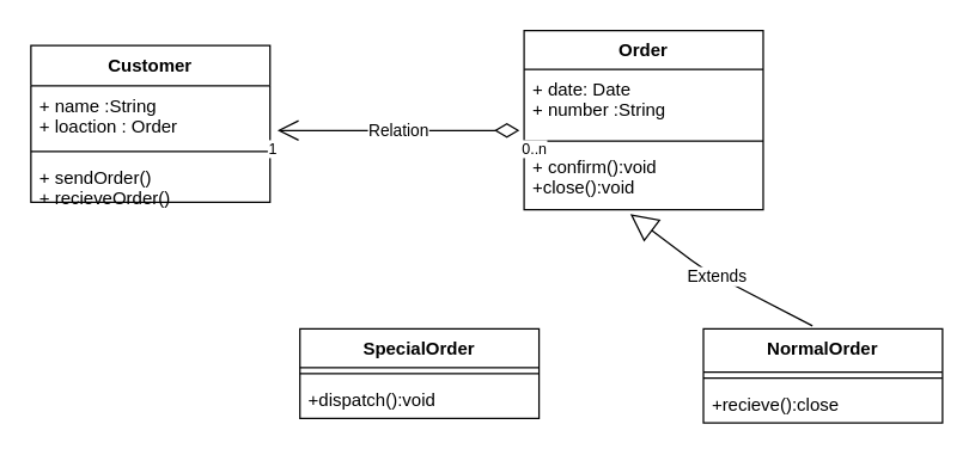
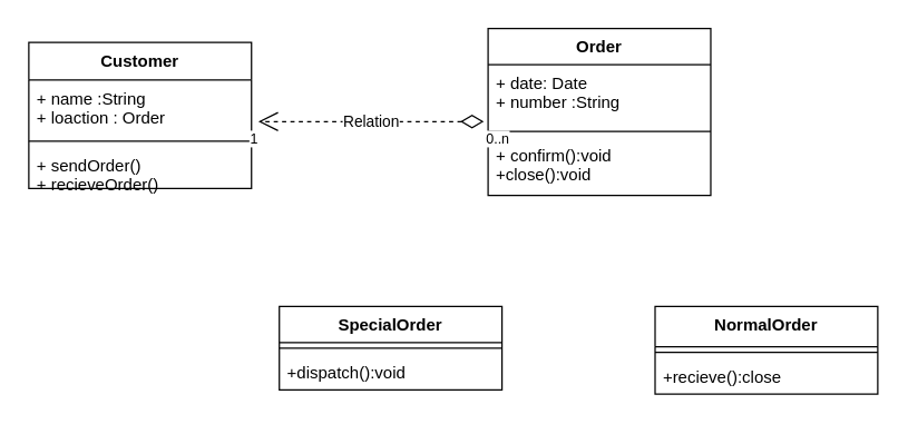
  <mxCell id="0" />
  <mxCell id="1" parent="0" />
  <mxCell id="2" value="Customer" style="swimlane;fontStyle=1;align=center;verticalAlign=top;childLayout=stackLayout;horizontal=1;startSize=27;horizontalStack=0;resizeParent=1;resizeParentMax=0;resizeLast=0;collapsible=1;marginBottom=0;" parent="1" vertex="1"><mxGeometry x="20" y="30" width="160" height="105" as="geometry" /></mxCell>
  <mxCell id="3" value="+ name :String&#10;+ loaction : Order&#10;" style="text;strokeColor=none;fillColor=none;align=left;verticalAlign=top;spacingLeft=4;spacingRight=4;overflow=hidden;rotatable=0;points=[[0,0.5],[1,0.5]];portConstraint=eastwest;" parent="2" vertex="1"><mxGeometry y="27" width="160" height="40" as="geometry" /></mxCell>
  <mxCell id="4" value="" style="line;strokeWidth=1;fillColor=none;align=left;verticalAlign=middle;spacingTop=-1;spacingLeft=3;spacingRight=3;rotatable=0;labelPosition=right;points=[];portConstraint=eastwest;" parent="2" vertex="1"><mxGeometry y="67" width="160" height="8" as="geometry" /></mxCell>
  <mxCell id="5" value="+ sendOrder()&#10;+ recieveOrder()" style="text;strokeColor=none;fillColor=none;align=left;verticalAlign=top;spacingLeft=4;spacingRight=4;overflow=hidden;rotatable=0;points=[[0,0.5],[1,0.5]];portConstraint=eastwest;" parent="2" vertex="1"><mxGeometry y="75" width="160" height="30" as="geometry" /></mxCell>
  <mxCell id="6" value="Order" style="swimlane;fontStyle=1;align=center;verticalAlign=top;childLayout=stackLayout;horizontal=1;startSize=26;horizontalStack=0;resizeParent=1;resizeParentMax=0;resizeLast=0;collapsible=1;marginBottom=0;" parent="1" vertex="1"><mxGeometry x="350" y="20" width="160" height="120" as="geometry" /></mxCell>
  <mxCell id="7" value="+ date: Date&#10;+ number :String&#10;" style="text;strokeColor=none;fillColor=none;align=left;verticalAlign=top;spacingLeft=4;spacingRight=4;overflow=hidden;rotatable=0;points=[[0,0.5],[1,0.5]];portConstraint=eastwest;" parent="6" vertex="1"><mxGeometry y="26" width="160" height="44" as="geometry" /></mxCell>
  <mxCell id="8" value="" style="line;strokeWidth=1;fillColor=none;align=left;verticalAlign=middle;spacingTop=-1;spacingLeft=3;spacingRight=3;rotatable=0;labelPosition=right;points=[];portConstraint=eastwest;" parent="6" vertex="1"><mxGeometry y="70" width="160" height="8" as="geometry" /></mxCell>
  <mxCell id="9" value="+ confirm():void&#10;+close():void" style="text;strokeColor=none;fillColor=none;align=left;verticalAlign=top;spacingLeft=4;spacingRight=4;overflow=hidden;rotatable=0;points=[[0,0.5],[1,0.5]];portConstraint=eastwest;" parent="6" vertex="1"><mxGeometry y="78" width="160" height="42" as="geometry" /></mxCell>
  <mxCell id="10" value="SpecialOrder" style="swimlane;fontStyle=1;align=center;verticalAlign=top;childLayout=stackLayout;horizontal=1;startSize=26;horizontalStack=0;resizeParent=1;resizeParentMax=0;resizeLast=0;collapsible=1;marginBottom=0;" parent="1" vertex="1"><mxGeometry x="200" y="220" width="160" height="60" as="geometry" /></mxCell>
  <mxCell id="11" value="" style="line;strokeWidth=1;fillColor=none;align=left;verticalAlign=middle;spacingTop=-1;spacingLeft=3;spacingRight=3;rotatable=0;labelPosition=right;points=[];portConstraint=eastwest;" parent="10" vertex="1"><mxGeometry y="26" width="160" height="8" as="geometry" /></mxCell>
  <mxCell id="12" value="+dispatch():void" style="text;strokeColor=none;fillColor=none;align=left;verticalAlign=top;spacingLeft=4;spacingRight=4;overflow=hidden;rotatable=0;points=[[0,0.5],[1,0.5]];portConstraint=eastwest;" parent="10" vertex="1"><mxGeometry y="34" width="160" height="26" as="geometry" /></mxCell>
  <mxCell id="13" value="NormalOrder" style="swimlane;fontStyle=1;align=center;verticalAlign=top;childLayout=stackLayout;horizontal=1;startSize=29;horizontalStack=0;resizeParent=1;resizeParentMax=0;resizeLast=0;collapsible=1;marginBottom=0;" parent="1" vertex="1"><mxGeometry x="470" y="220" width="160" height="63" as="geometry" /></mxCell>
  <mxCell id="14" value="" style="line;strokeWidth=1;fillColor=none;align=left;verticalAlign=middle;spacingTop=-1;spacingLeft=3;spacingRight=3;rotatable=0;labelPosition=right;points=[];portConstraint=eastwest;" parent="13" vertex="1"><mxGeometry y="29" width="160" height="8" as="geometry" /></mxCell>
  <mxCell id="15" value="+recieve():close" style="text;strokeColor=none;fillColor=none;align=left;verticalAlign=top;spacingLeft=4;spacingRight=4;overflow=hidden;rotatable=0;points=[[0,0.5],[1,0.5]];portConstraint=eastwest;" parent="13" vertex="1"><mxGeometry y="37" width="160" height="26" as="geometry" /></mxCell>
- <mxCell id="16" value="Extends" style="endArrow=block;endSize=16;endFill=0;html=1;exitX=0.456;exitY=-0.032;exitDx=0;exitDy=0;exitPerimeter=0;entryX=0.444;entryY=1.071;entryDx=0;entryDy=0;entryPerimeter=0;" edge="1" parent="1" source="13" target="9"><mxGeometry width="160" relative="1" as="geometry"><mxPoint x="220" y="160" as="sourcePoint" /><mxPoint x="380" y="160" as="targetPoint" /><Array as="points"><mxPoint x="470" y="180" /></Array></mxGeometry></mxCell>
- <mxCell id="17" value="Relation" style="endArrow=open;html=1;endSize=12;startArrow=diamondThin;startSize=14;startFill=0;edgeStyle=orthogonalEdgeStyle;exitX=-0.019;exitY=0.932;exitDx=0;exitDy=0;exitPerimeter=0;entryX=1.031;entryY=0.75;entryDx=0;entryDy=0;entryPerimeter=0;" edge="1" parent="1" source="7" target="3"><mxGeometry relative="1" as="geometry"><mxPoint x="220" y="160" as="sourcePoint" /><mxPoint x="380" y="160" as="targetPoint" /></mxGeometry></mxCell>
+ <mxCell id="17" value="Relation" style="endArrow=open;html=1;endSize=12;startArrow=diamondThin;startSize=14;startFill=0;edgeStyle=orthogonalEdgeStyle;exitX=-0.019;exitY=0.932;exitDx=0;exitDy=0;exitPerimeter=0;entryX=1.031;entryY=0.75;entryDx=0;entryDy=0;entryPerimeter=0;dashed=1;" edge="1" parent="1" source="7" target="3"><mxGeometry relative="1" as="geometry"><mxPoint x="220" y="160" as="sourcePoint" /><mxPoint x="380" y="160" as="targetPoint" /></mxGeometry></mxCell>
  <mxCell id="18" value="0..n" style="resizable=0;html=1;align=left;verticalAlign=top;labelBackgroundColor=#ffffff;fontSize=10;" connectable="0" vertex="1" parent="17"><mxGeometry x="-1" relative="1" as="geometry" /></mxCell>
  <mxCell id="19" value="1" style="resizable=0;html=1;align=right;verticalAlign=top;labelBackgroundColor=#ffffff;fontSize=10;" connectable="0" vertex="1" parent="17"><mxGeometry x="1" relative="1" as="geometry" /></mxCell>
